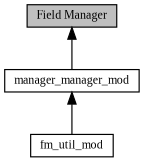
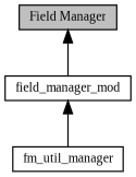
  digraph {
    fontname="Liberation Serif"
    rankdir=TB
    node [color=black fillcolor=white fontname="Liberation Serif" fontsize=10 shape=box style=filled]
    edge [dir=back fontname="Liberation Serif" fontsize=10 labelfontname=Helvetica labelfontsize=10 shape=plaintext style=solid]
-   n1 [height=0.2 label=manager_manager_mod width=0.4]
-   n2 [height=0.2 label=fm_util_mod width=0.4]
+   n1 [height=0.2 label=field_manager_mod width=0.4]
+   n2 [height=0.2 label=fm_util_manager width=0.4]
    n3 [fillcolor=grey75 fontcolor=black height=0.2 label="Field Manager" width=0.4]
    n1 -> n2
    n3 -> n1
  }
